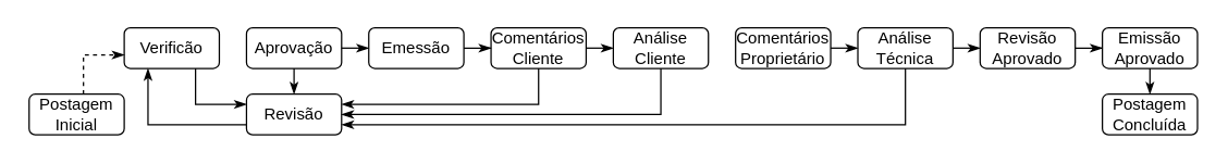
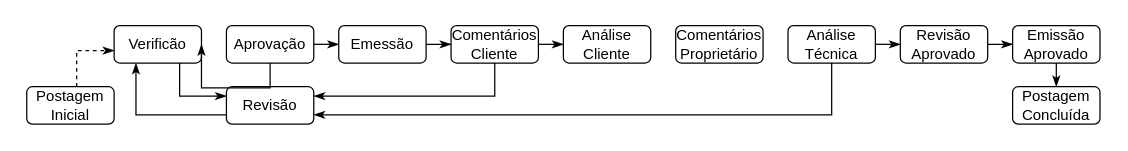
  <mxCell id="0" />
  <mxCell id="1" parent="0" />
  <mxCell id="2" value="" style="edgeStyle=orthogonalEdgeStyle;rounded=0;orthogonalLoop=1;jettySize=auto;html=1;fontFamily=Helvetica;fontSize=12;fontColor=default;endArrow=classicThin;endFill=1;dashed=1;" edge="1" parent="1" source="3" target="7"><mxGeometry relative="1" as="geometry"><Array as="points"><mxPoint x="60" y="40" /></Array></mxGeometry></mxCell>
  <mxCell id="3" value="Postagem Inicial" style="whiteSpace=wrap;html=1;aspect=fixed;align=center;verticalAlign=middle;fontFamily=Helvetica;fontSize=12;fillColor=none;rounded=1;glass=0;rotation=0;" vertex="1" parent="1"><mxGeometry x="20" y="69" width="70" height="30" as="geometry" /></mxCell>
  <mxCell id="4" style="edgeStyle=orthogonalEdgeStyle;rounded=0;orthogonalLoop=1;jettySize=auto;html=1;exitX=0;exitY=0.75;exitDx=0;exitDy=0;entryX=0.25;entryY=1;entryDx=0;entryDy=0;endArrow=classicThin;endFill=1;" edge="1" parent="1" source="5" target="7"><mxGeometry relative="1" as="geometry" /></mxCell>
  <mxCell id="5" value="Revisão" style="whiteSpace=wrap;html=1;aspect=fixed;align=center;verticalAlign=middle;fontFamily=Helvetica;fontSize=12;fillColor=none;rounded=1;glass=0;rotation=0;" vertex="1" parent="1"><mxGeometry x="180" y="69" width="70" height="30" as="geometry" /></mxCell>
  <mxCell id="6" style="edgeStyle=orthogonalEdgeStyle;rounded=0;orthogonalLoop=1;jettySize=auto;html=1;exitX=0.75;exitY=1;exitDx=0;exitDy=0;entryX=0;entryY=0.25;entryDx=0;entryDy=0;endArrow=classicThin;endFill=1;" edge="1" parent="1" source="7" target="5"><mxGeometry relative="1" as="geometry" /></mxCell>
  <mxCell id="7" value="Verificão" style="whiteSpace=wrap;html=1;aspect=fixed;align=center;verticalAlign=middle;fontFamily=Helvetica;fontSize=12;fillColor=none;rounded=1;glass=0;rotation=0;" vertex="1" parent="1"><mxGeometry x="90" y="20" width="70" height="30" as="geometry" /></mxCell>
- <mxCell id="8" style="edgeStyle=orthogonalEdgeStyle;rounded=0;orthogonalLoop=1;jettySize=auto;html=1;exitX=0.5;exitY=1;exitDx=0;exitDy=0;entryX=0.5;entryY=0;entryDx=0;entryDy=0;endArrow=classicThin;endFill=1;" edge="1" parent="1" source="10" target="5"><mxGeometry relative="1" as="geometry" /></mxCell>
+ <mxCell id="8" style="edgeStyle=orthogonalEdgeStyle;rounded=0;orthogonalLoop=1;jettySize=auto;html=1;exitX=0.5;exitY=1;exitDx=0;exitDy=0;endArrow=classicThin;endFill=1;" edge="1" parent="1" source="10" target="7"><mxGeometry relative="1" as="geometry" /></mxCell>
  <mxCell id="9" style="edgeStyle=orthogonalEdgeStyle;rounded=0;orthogonalLoop=1;jettySize=auto;html=1;exitX=1;exitY=0.5;exitDx=0;exitDy=0;entryX=0;entryY=0.5;entryDx=0;entryDy=0;endArrow=classicThin;endFill=1;" edge="1" parent="1" source="10" target="12"><mxGeometry relative="1" as="geometry" /></mxCell>
  <mxCell id="10" value="Aprovação" style="whiteSpace=wrap;html=1;aspect=fixed;align=center;verticalAlign=middle;fontFamily=Helvetica;fontSize=12;fillColor=none;rounded=1;glass=0;rotation=0;" vertex="1" parent="1"><mxGeometry x="180" y="20" width="70" height="30" as="geometry" /></mxCell>
  <mxCell id="11" style="edgeStyle=orthogonalEdgeStyle;rounded=0;orthogonalLoop=1;jettySize=auto;html=1;exitX=1;exitY=0.5;exitDx=0;exitDy=0;endArrow=classicThin;endFill=1;" edge="1" parent="1" source="12" target="15"><mxGeometry relative="1" as="geometry" /></mxCell>
  <mxCell id="12" value="Emessão" style="whiteSpace=wrap;html=1;aspect=fixed;align=center;verticalAlign=middle;fontFamily=Helvetica;fontSize=12;fillColor=none;rounded=1;glass=0;rotation=0;" vertex="1" parent="1"><mxGeometry x="270" y="20" width="70" height="30" as="geometry" /></mxCell>
  <mxCell id="13" style="edgeStyle=orthogonalEdgeStyle;rounded=0;orthogonalLoop=1;jettySize=auto;html=1;exitX=0.5;exitY=1;exitDx=0;exitDy=0;entryX=1;entryY=0.25;entryDx=0;entryDy=0;fontFamily=Helvetica;fontSize=12;fontColor=default;endArrow=classicThin;endFill=1;" edge="1" parent="1" source="15" target="5"><mxGeometry relative="1" as="geometry" /></mxCell>
  <mxCell id="14" style="edgeStyle=orthogonalEdgeStyle;rounded=0;orthogonalLoop=1;jettySize=auto;html=1;exitX=1;exitY=0.5;exitDx=0;exitDy=0;entryX=0;entryY=0.5;entryDx=0;entryDy=0;endArrow=classicThin;endFill=1;" edge="1" parent="1" source="15" target="17"><mxGeometry relative="1" as="geometry" /></mxCell>
  <mxCell id="15" value="Comentários Cliente" style="whiteSpace=wrap;html=1;aspect=fixed;align=center;verticalAlign=middle;fontFamily=Helvetica;fontSize=12;fillColor=none;rounded=1;glass=0;rotation=0;" vertex="1" parent="1"><mxGeometry x="360" y="20" width="70" height="30" as="geometry" /></mxCell>
- <mxCell id="16" style="edgeStyle=orthogonalEdgeStyle;rounded=0;orthogonalLoop=1;jettySize=auto;html=1;exitX=0.5;exitY=1;exitDx=0;exitDy=0;entryX=1;entryY=0.5;entryDx=0;entryDy=0;fontFamily=Helvetica;fontSize=12;fontColor=default;endArrow=classicThin;endFill=1;" edge="1" parent="1" source="17" target="5"><mxGeometry relative="1" as="geometry" /></mxCell>
  <mxCell id="17" value="Análise Cliente" style="whiteSpace=wrap;html=1;aspect=fixed;align=center;verticalAlign=middle;fontFamily=Helvetica;fontSize=12;fillColor=none;rounded=1;glass=0;rotation=0;" vertex="1" parent="1"><mxGeometry x="450" y="20" width="70" height="30" as="geometry" /></mxCell>
- <mxCell id="18" style="edgeStyle=orthogonalEdgeStyle;rounded=0;orthogonalLoop=1;jettySize=auto;html=1;exitX=1;exitY=0.5;exitDx=0;exitDy=0;entryX=0;entryY=0.5;entryDx=0;entryDy=0;endArrow=classicThin;endFill=1;" edge="1" parent="1" source="19" target="22"><mxGeometry relative="1" as="geometry" /></mxCell>
  <mxCell id="19" value="Comentários Proprietário" style="whiteSpace=wrap;html=1;aspect=fixed;align=center;verticalAlign=middle;fontFamily=Helvetica;fontSize=12;fillColor=none;rounded=1;glass=0;rotation=0;" vertex="1" parent="1"><mxGeometry x="540" y="20" width="70" height="30" as="geometry" /></mxCell>
  <mxCell id="20" style="edgeStyle=orthogonalEdgeStyle;rounded=0;orthogonalLoop=1;jettySize=auto;html=1;exitX=0.5;exitY=1;exitDx=0;exitDy=0;entryX=1;entryY=0.75;entryDx=0;entryDy=0;strokeWidth=1;endArrow=classicThin;endFill=1;startSize=6;flowAnimation=0;shadow=0;" edge="1" parent="1" source="22" target="5"><mxGeometry relative="1" as="geometry" /></mxCell>
  <mxCell id="21" style="edgeStyle=orthogonalEdgeStyle;rounded=0;orthogonalLoop=1;jettySize=auto;html=1;exitX=1;exitY=0.5;exitDx=0;exitDy=0;entryX=0;entryY=0.5;entryDx=0;entryDy=0;endArrow=classicThin;endFill=1;" edge="1" parent="1" source="22" target="24"><mxGeometry relative="1" as="geometry" /></mxCell>
  <mxCell id="22" value="Análise Técnica" style="whiteSpace=wrap;html=1;aspect=fixed;align=center;verticalAlign=middle;fontFamily=Helvetica;fontSize=12;fillColor=none;rounded=1;glass=0;rotation=0;" vertex="1" parent="1"><mxGeometry x="630" y="20" width="70" height="30" as="geometry" /></mxCell>
  <mxCell id="23" value="" style="edgeStyle=orthogonalEdgeStyle;rounded=0;orthogonalLoop=1;jettySize=auto;html=1;fontFamily=Helvetica;fontSize=12;fontColor=default;endArrow=classicThin;endFill=1;" edge="1" parent="1" source="24" target="26"><mxGeometry relative="1" as="geometry" /></mxCell>
  <mxCell id="24" value="Revisão Aprovado" style="whiteSpace=wrap;html=1;aspect=fixed;align=center;verticalAlign=middle;fontFamily=Helvetica;fontSize=12;fillColor=none;rounded=1;glass=0;rotation=0;" vertex="1" parent="1"><mxGeometry x="720" y="20" width="70" height="30" as="geometry" /></mxCell>
  <mxCell id="25" style="edgeStyle=orthogonalEdgeStyle;rounded=0;orthogonalLoop=1;jettySize=auto;html=1;exitX=0.5;exitY=1;exitDx=0;exitDy=0;entryX=0.5;entryY=0;entryDx=0;entryDy=0;endArrow=classicThin;endFill=1;" edge="1" parent="1" source="26" target="27"><mxGeometry relative="1" as="geometry" /></mxCell>
  <mxCell id="26" value="Emissão Aprovado" style="whiteSpace=wrap;html=1;aspect=fixed;align=center;verticalAlign=middle;fontFamily=Helvetica;fontSize=12;fillColor=none;rounded=1;glass=0;rotation=0;" vertex="1" parent="1"><mxGeometry x="810" y="20" width="70" height="30" as="geometry" /></mxCell>
  <mxCell id="27" value="Postagem Concluída" style="whiteSpace=wrap;html=1;aspect=fixed;align=center;verticalAlign=middle;fontFamily=Helvetica;fontSize=12;fillColor=none;rounded=1;glass=0;rotation=0;" vertex="1" parent="1"><mxGeometry x="810" y="69" width="70" height="30" as="geometry" /></mxCell>
